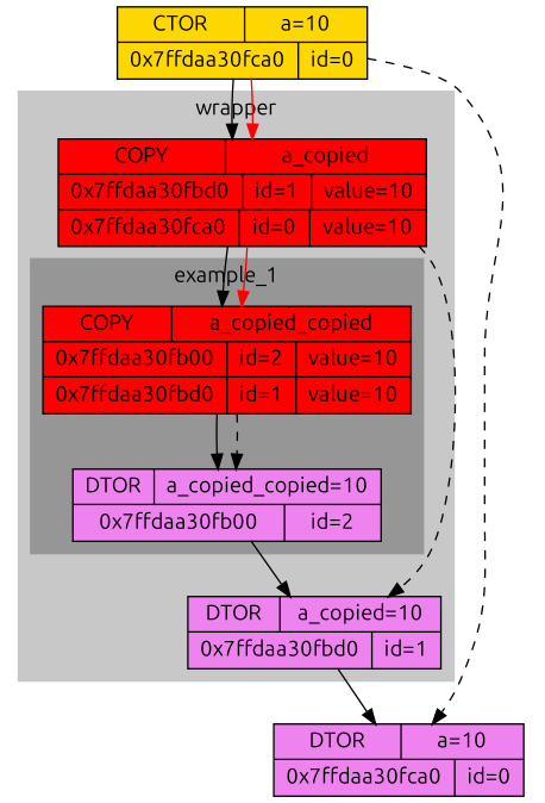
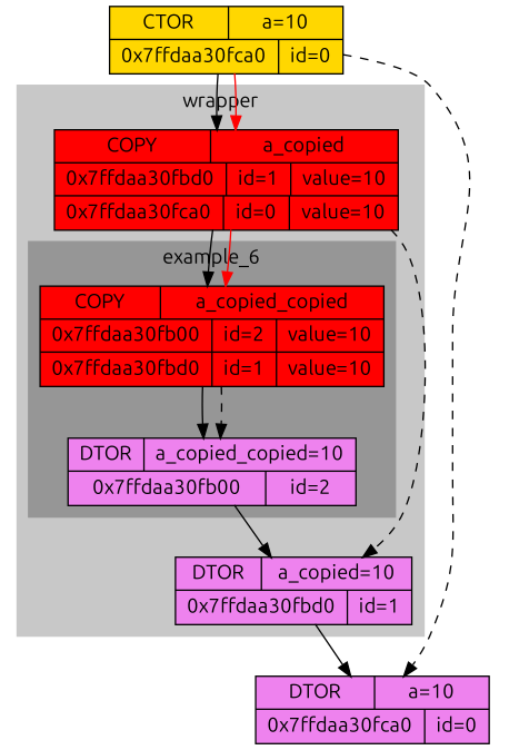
  digraph {
    fontname=Ubuntu
    node [fillcolor=violet shape=record style=filled fontname=Ubuntu]
    edge [fontname=Ubuntu]
    n1 [fillcolor=red label="{{COPY | a_copied_copied}|{0x7ffdaa30fb00 | id=2 | value=10}|{0x7ffdaa30fbd0 | id=1 | value=10}}"]
    n2 [label="{{DTOR | a_copied_copied=10}|{0x7ffdaa30fb00 | id=2}}"]
    n3 [fillcolor=red label="{{COPY | a_copied}|{0x7ffdaa30fbd0 | id=1 | value=10}|{0x7ffdaa30fca0 | id=0 | value=10}}"]
    n4 [label="{{DTOR | a_copied=10}|{0x7ffdaa30fbd0 | id=1}}"]
    n5 [fillcolor=gold label="{{CTOR | a=10}|{0x7ffdaa30fca0 | id=0}}"]
    n6 [label="{{DTOR | a=10}|{0x7ffdaa30fca0 | id=0}}"]
    subgraph cluster_1 {
      color="#c8c8c8"
      label=wrapper
      style=filled
      n3
      n4
      subgraph cluster_2 {
        color="#969696"
-       label=example_1
+       label=example_6
        style=filled
        n1
        n2
      }
    }
    n1 -> n2
    n1 -> n2 [style=dashed]
    n2 -> n4
    n3 -> n1
    n3 -> n1 [color=red]
    n3 -> n4 [style=dashed]
    n4 -> n6
    n5 -> n3
    n5 -> n3 [color=red]
    n5 -> n6 [style=dashed]
  }
